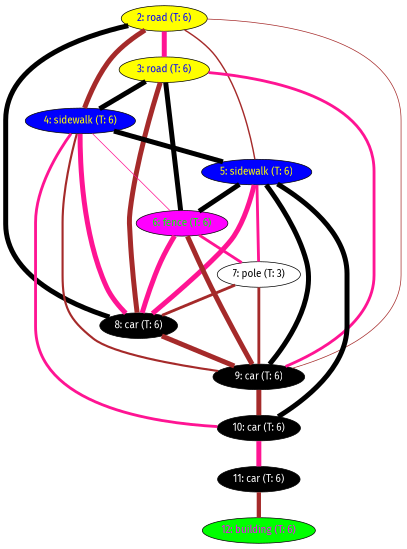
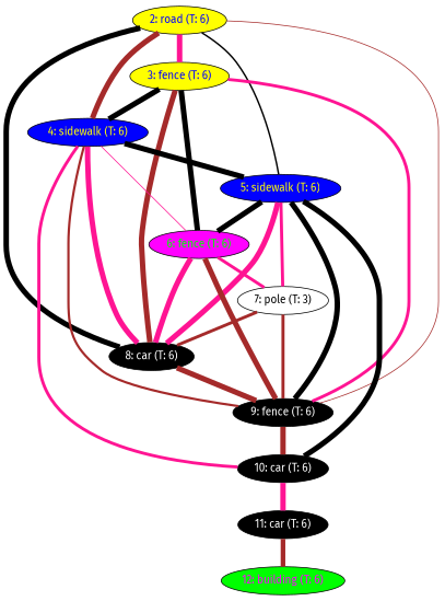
  graph {
    fontname="Fira Sans"
    node [fillcolor="#000000" fontcolor="#ffffff" fontname="Fira Sans" style=filled]
    edge [color=deeppink fontname="Fira Sans" penwidth=7]
    n1 [fillcolor="#ffff00" fontcolor="#0000ff" label="2: road (T: 6)"]
-   n2 [fillcolor="#ffff00" fontcolor="#0000ff" label="3: road (T: 6)"]
+   n2 [fillcolor="#ffff00" fontcolor="#0000ff" label="3: fence (T: 6)"]
    n3 [fillcolor="#0000ff" fontcolor="#ffff00" label="4: sidewalk (T: 6)"]
    n4 [fillcolor="#0000ff" fontcolor="#ffff00" label="5: sidewalk (T: 6)"]
    n5 [label="8: car (T: 6)"]
-   n6 [label="9: car (T: 6)"]
+   n6 [label="9: fence (T: 6)"]
    n7 [fillcolor="#ff00ff" fontcolor="#00ff00" label="6: fence (T: 6)"]
    n8 [label="10: car (T: 6)"]
    n9 [fillcolor="#ffffff" fontcolor="#000000" label="7: pole (T: 3)"]
    n10 [label="11: car (T: 6)"]
    n11 [fillcolor="#00ff00" fontcolor="#ff00ff" label="12: building (T: 6)"]
    n1 -- n2
    n1 -- n3 [color=brown]
-   n1 -- n4 [color=brown penwidth=2]
+   n1 -- n4 [color=black penwidth=2]
    n1 -- n5 [color=black]
    n1 -- n6 [color=brown penwidth=1]
    n2 -- n3 [color=black]
    n2 -- n5 [color=brown]
    n2 -- n6 [penwidth=4]
    n2 -- n7 [color=black]
    n3 -- n4 [color=black]
    n3 -- n5
    n3 -- n6 [color=brown penwidth=3]
    n3 -- n7 [penwidth=1]
    n3 -- n8 [penwidth=4]
    n4 -- n5
    n4 -- n6 [color=black]
    n4 -- n7 [color=black]
    n4 -- n9 [penwidth=4]
    n5 -- n6 [color=brown]
    n6 -- n8 [color=brown]
    n7 -- n5
    n7 -- n6 [color=brown]
    n7 -- n9 [penwidth=4]
    n8 -- n4 [color=black]
    n8 -- n10
    n9 -- n5 [color=brown penwidth=4]
    n9 -- n6 [color=brown penwidth=4]
    n10 -- n11 [color=brown penwidth=6]
  }
